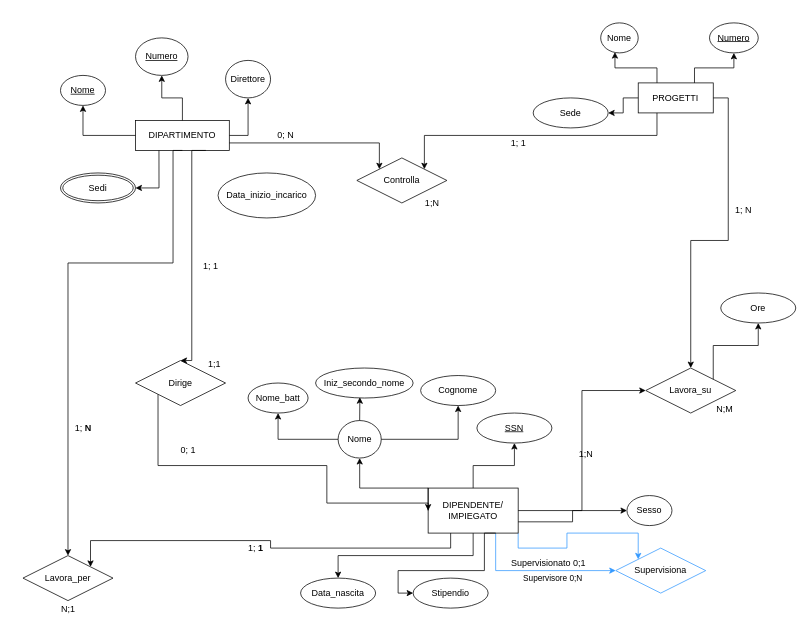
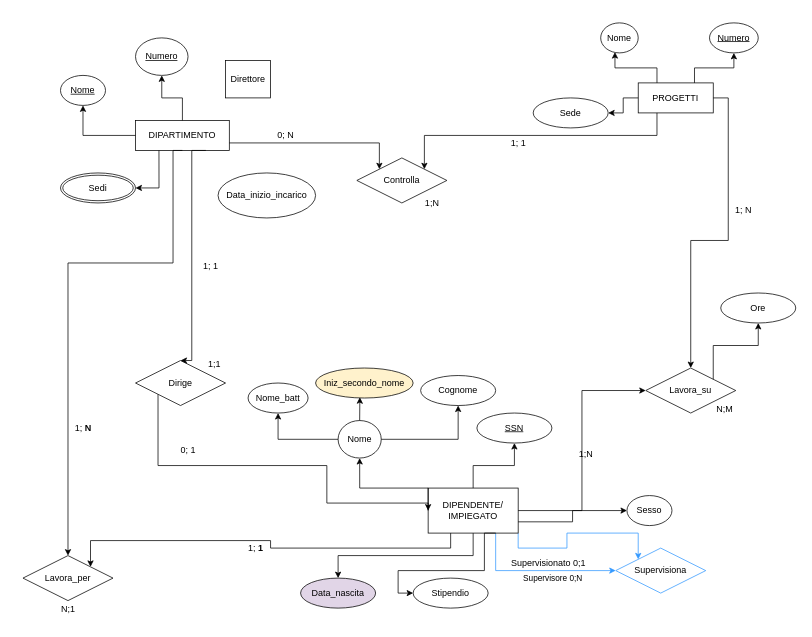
  <mxCell id="0" />
  <mxCell id="1" parent="0" />
  <mxCell id="2" value="" style="group" connectable="0" vertex="1" parent="1"><mxGeometry x="20" y="20" width="530" height="270" as="geometry" /></mxCell>
  <mxCell id="3" value="" style="group" connectable="0" vertex="1" parent="2"><mxGeometry x="60" y="30" width="360" height="240" as="geometry" /></mxCell>
  <mxCell id="4" value="DIPARTIMENTO" style="whiteSpace=wrap;html=1;align=center;" vertex="1" parent="3"><mxGeometry x="100" y="110" width="125" height="40" as="geometry" /></mxCell>
- <mxCell id="5" value="Direttore" style="ellipse;whiteSpace=wrap;html=1;align=center;" vertex="1" parent="3"><mxGeometry x="220" y="30" width="60" height="50" as="geometry" /></mxCell>
- <mxCell id="6" style="edgeStyle=orthogonalEdgeStyle;rounded=0;orthogonalLoop=1;jettySize=auto;html=1;exitX=1;exitY=0.5;exitDx=0;exitDy=0;entryX=0.5;entryY=1;entryDx=0;entryDy=0;" edge="1" parent="3" source="4" target="5"><mxGeometry relative="1" as="geometry" /></mxCell>
+ <mxCell id="5" value="Direttore" style="whiteSpace=wrap;html=1;align=center;rounded=0;" vertex="1" parent="3"><mxGeometry x="220" y="30" width="60" height="50" as="geometry" /></mxCell>
  <mxCell id="7" value="Numero" style="ellipse;whiteSpace=wrap;html=1;align=center;fontStyle=4;" vertex="1" parent="3"><mxGeometry x="100" width="70" height="50" as="geometry" /></mxCell>
  <mxCell id="8" style="edgeStyle=orthogonalEdgeStyle;rounded=0;orthogonalLoop=1;jettySize=auto;html=1;exitX=0.5;exitY=0;exitDx=0;exitDy=0;entryX=0.5;entryY=1;entryDx=0;entryDy=0;" edge="1" parent="3" source="4" target="7"><mxGeometry relative="1" as="geometry" /></mxCell>
  <mxCell id="9" value="Nome" style="ellipse;whiteSpace=wrap;html=1;align=center;fontStyle=4;" vertex="1" parent="3"><mxGeometry y="50" width="60" height="40" as="geometry" /></mxCell>
  <mxCell id="10" style="edgeStyle=orthogonalEdgeStyle;rounded=0;orthogonalLoop=1;jettySize=auto;html=1;exitX=0;exitY=0.5;exitDx=0;exitDy=0;entryX=0.5;entryY=1;entryDx=0;entryDy=0;" edge="1" parent="3" source="4" target="9"><mxGeometry relative="1" as="geometry" /></mxCell>
  <mxCell id="11" value="Sedi" style="ellipse;shape=doubleEllipse;margin=3;whiteSpace=wrap;html=1;align=center;" vertex="1" parent="3"><mxGeometry y="180" width="100" height="40" as="geometry" /></mxCell>
  <mxCell id="12" style="edgeStyle=orthogonalEdgeStyle;rounded=0;orthogonalLoop=1;jettySize=auto;html=1;exitX=0.25;exitY=1;exitDx=0;exitDy=0;entryX=1;entryY=0.5;entryDx=0;entryDy=0;" edge="1" parent="3" source="4" target="11"><mxGeometry relative="1" as="geometry" /></mxCell>
  <mxCell id="13" value="Data_inizio_incarico" style="ellipse;whiteSpace=wrap;html=1;align=center;" vertex="1" parent="3"><mxGeometry x="210" y="180" width="130" height="60" as="geometry" /></mxCell>
  <mxCell id="14" value="" style="group" connectable="0" vertex="1" parent="1"><mxGeometry x="710" y="30" width="300" height="210" as="geometry" /></mxCell>
  <mxCell id="15" value="PROGETTI" style="whiteSpace=wrap;html=1;align=center;" vertex="1" parent="14"><mxGeometry x="140" y="80" width="100" height="40" as="geometry" /></mxCell>
  <mxCell id="16" value="Nome" style="ellipse;whiteSpace=wrap;html=1;align=center;" vertex="1" parent="14"><mxGeometry x="90" width="50" height="40" as="geometry" /></mxCell>
  <mxCell id="17" style="edgeStyle=orthogonalEdgeStyle;rounded=0;orthogonalLoop=1;jettySize=auto;html=1;exitX=0.25;exitY=0;exitDx=0;exitDy=0;entryX=0.38;entryY=0.975;entryDx=0;entryDy=0;entryPerimeter=0;" edge="1" parent="14" source="15" target="16"><mxGeometry relative="1" as="geometry" /></mxCell>
  <mxCell id="18" value="Numero" style="ellipse;whiteSpace=wrap;html=1;align=center;fontStyle=4;" vertex="1" parent="14"><mxGeometry x="235" width="65" height="40" as="geometry" /></mxCell>
  <mxCell id="19" style="edgeStyle=orthogonalEdgeStyle;rounded=0;orthogonalLoop=1;jettySize=auto;html=1;exitX=0.75;exitY=0;exitDx=0;exitDy=0;entryX=0.5;entryY=1;entryDx=0;entryDy=0;" edge="1" parent="14" source="15" target="18"><mxGeometry relative="1" as="geometry" /></mxCell>
  <mxCell id="20" value="Sede" style="ellipse;whiteSpace=wrap;html=1;align=center;" vertex="1" parent="14"><mxGeometry y="100" width="100" height="40" as="geometry" /></mxCell>
  <mxCell id="21" style="edgeStyle=orthogonalEdgeStyle;rounded=0;orthogonalLoop=1;jettySize=auto;html=1;exitX=0;exitY=0.5;exitDx=0;exitDy=0;entryX=1;entryY=0.5;entryDx=0;entryDy=0;" edge="1" parent="14" source="15" target="20"><mxGeometry relative="1" as="geometry" /></mxCell>
  <mxCell id="22" value="" style="group" connectable="0" vertex="1" parent="1"><mxGeometry x="320" y="470" width="670" height="340" as="geometry" /></mxCell>
  <mxCell id="23" value="" style="group" connectable="0" vertex="1" parent="22"><mxGeometry y="20" width="670" height="320" as="geometry" /></mxCell>
  <mxCell id="24" style="edgeStyle=orthogonalEdgeStyle;rounded=0;orthogonalLoop=1;jettySize=auto;html=1;exitX=0.5;exitY=1;exitDx=0;exitDy=0;entryX=0.5;entryY=0;entryDx=0;entryDy=0;" edge="1" parent="23" source="28" target="43"><mxGeometry relative="1" as="geometry" /></mxCell>
  <mxCell id="25" style="edgeStyle=orthogonalEdgeStyle;rounded=0;orthogonalLoop=1;jettySize=auto;html=1;exitX=1;exitY=1;exitDx=0;exitDy=0;entryX=0;entryY=0;entryDx=0;entryDy=0;strokeColor=#3399FF;" edge="1" parent="23" source="28" target="49"><mxGeometry relative="1" as="geometry" /></mxCell>
  <mxCell id="26" value="Supervisore 0;N" style="edgeLabel;html=1;align=center;verticalAlign=middle;resizable=0;points=[];" connectable="0" vertex="1" parent="25"><mxGeometry x="-0.512" y="1" relative="1" as="geometry"><mxPoint x="8" y="41" as="offset" /></mxGeometry></mxCell>
  <mxCell id="27" style="edgeStyle=orthogonalEdgeStyle;rounded=0;orthogonalLoop=1;jettySize=auto;html=1;exitX=0.75;exitY=1;exitDx=0;exitDy=0;entryX=0;entryY=0.5;entryDx=0;entryDy=0;strokeColor=#3399FF;" edge="1" parent="23" source="28" target="49"><mxGeometry relative="1" as="geometry" /></mxCell>
  <mxCell id="28" value="DIPENDENTE/&lt;br&gt;IMPIEGATO" style="whiteSpace=wrap;html=1;align=center;" vertex="1" parent="23"><mxGeometry x="250" y="160" width="120" height="60" as="geometry" /></mxCell>
  <mxCell id="29" value="Nome" style="ellipse;whiteSpace=wrap;html=1;align=center;" vertex="1" parent="23"><mxGeometry x="130" y="70" width="57.5" height="50" as="geometry" /></mxCell>
  <mxCell id="30" style="edgeStyle=orthogonalEdgeStyle;rounded=0;orthogonalLoop=1;jettySize=auto;html=1;exitX=0;exitY=0.5;exitDx=0;exitDy=0;entryX=0.5;entryY=1;entryDx=0;entryDy=0;" edge="1" parent="23" source="28" target="29"><mxGeometry relative="1" as="geometry"><Array as="points"><mxPoint x="250" y="160" /><mxPoint x="159" y="160" /></Array></mxGeometry></mxCell>
  <mxCell id="31" value="Nome_batt" style="ellipse;whiteSpace=wrap;html=1;align=center;" vertex="1" parent="23"><mxGeometry x="10" y="20" width="80" height="40" as="geometry" /></mxCell>
  <mxCell id="32" style="edgeStyle=orthogonalEdgeStyle;rounded=0;orthogonalLoop=1;jettySize=auto;html=1;entryX=0.5;entryY=1;entryDx=0;entryDy=0;" edge="1" parent="23" source="29" target="31"><mxGeometry relative="1" as="geometry" /></mxCell>
- <mxCell id="33" value="Iniz_secondo_nome" style="ellipse;whiteSpace=wrap;html=1;align=center;" vertex="1" parent="23"><mxGeometry x="100" width="130" height="40" as="geometry" /></mxCell>
+ <mxCell id="33" value="Iniz_secondo_nome" style="ellipse;whiteSpace=wrap;html=1;align=center;fillColor=#fff2cc;" vertex="1" parent="23"><mxGeometry x="100" width="130" height="40" as="geometry" /></mxCell>
  <mxCell id="34" style="edgeStyle=orthogonalEdgeStyle;rounded=0;orthogonalLoop=1;jettySize=auto;html=1;exitX=0.5;exitY=0;exitDx=0;exitDy=0;entryX=0.454;entryY=0.975;entryDx=0;entryDy=0;entryPerimeter=0;" edge="1" parent="23" source="29" target="33"><mxGeometry relative="1" as="geometry" /></mxCell>
  <mxCell id="35" value="Cognome" style="ellipse;whiteSpace=wrap;html=1;align=center;" vertex="1" parent="23"><mxGeometry x="240" y="10" width="100" height="40" as="geometry" /></mxCell>
  <mxCell id="36" style="edgeStyle=orthogonalEdgeStyle;rounded=0;orthogonalLoop=1;jettySize=auto;html=1;exitX=1;exitY=0.5;exitDx=0;exitDy=0;entryX=0.5;entryY=1;entryDx=0;entryDy=0;" edge="1" parent="23" source="29" target="35"><mxGeometry relative="1" as="geometry" /></mxCell>
  <mxCell id="37" value="SSN" style="ellipse;whiteSpace=wrap;html=1;align=center;fontStyle=4;" vertex="1" parent="23"><mxGeometry x="315" y="60" width="100" height="40" as="geometry" /></mxCell>
  <mxCell id="38" style="edgeStyle=orthogonalEdgeStyle;rounded=0;orthogonalLoop=1;jettySize=auto;html=1;exitX=0.5;exitY=0;exitDx=0;exitDy=0;entryX=0.5;entryY=1;entryDx=0;entryDy=0;" edge="1" parent="23" source="28" target="37"><mxGeometry relative="1" as="geometry" /></mxCell>
  <mxCell id="39" value="Sesso" style="ellipse;whiteSpace=wrap;html=1;align=center;" vertex="1" parent="23"><mxGeometry x="515" y="170" width="60" height="40" as="geometry" /></mxCell>
  <mxCell id="40" style="edgeStyle=orthogonalEdgeStyle;rounded=0;orthogonalLoop=1;jettySize=auto;html=1;exitX=1;exitY=0.75;exitDx=0;exitDy=0;entryX=0;entryY=0.5;entryDx=0;entryDy=0;" edge="1" parent="23" source="28" target="39"><mxGeometry relative="1" as="geometry" /></mxCell>
  <mxCell id="41" value="Stipendio" style="ellipse;whiteSpace=wrap;html=1;align=center;" vertex="1" parent="23"><mxGeometry x="230" y="280" width="100" height="40" as="geometry" /></mxCell>
  <mxCell id="42" style="edgeStyle=orthogonalEdgeStyle;rounded=0;orthogonalLoop=1;jettySize=auto;html=1;exitX=0.75;exitY=1;exitDx=0;exitDy=0;entryX=0;entryY=0.5;entryDx=0;entryDy=0;" edge="1" parent="23" source="28" target="41"><mxGeometry relative="1" as="geometry"><Array as="points"><mxPoint x="325" y="220" /><mxPoint x="325" y="270" /><mxPoint x="210" y="270" /><mxPoint x="210" y="300" /></Array></mxGeometry></mxCell>
- <mxCell id="43" value="Data_nascita" style="ellipse;whiteSpace=wrap;html=1;align=center;" vertex="1" parent="23"><mxGeometry x="80" y="280" width="100" height="40" as="geometry" /></mxCell>
+ <mxCell id="43" value="Data_nascita" style="ellipse;whiteSpace=wrap;html=1;align=center;fillColor=#e1d5e7;" vertex="1" parent="23"><mxGeometry x="80" y="280" width="100" height="40" as="geometry" /></mxCell>
  <mxCell id="44" value="Lavora_su" style="shape=rhombus;perimeter=rhombusPerimeter;whiteSpace=wrap;html=1;align=center;" vertex="1" parent="23"><mxGeometry x="540" width="120" height="60" as="geometry" /></mxCell>
  <mxCell id="45" style="edgeStyle=orthogonalEdgeStyle;rounded=0;orthogonalLoop=1;jettySize=auto;html=1;entryX=0;entryY=0.5;entryDx=0;entryDy=0;" edge="1" parent="23" source="28" target="44"><mxGeometry relative="1" as="geometry" /></mxCell>
  <mxCell id="46" value="1; &lt;b&gt;1&lt;/b&gt;" style="text;html=1;align=center;verticalAlign=middle;resizable=0;points=[];autosize=1;strokeColor=none;fillColor=none;" vertex="1" parent="23"><mxGeometry y="225" width="40" height="30" as="geometry" /></mxCell>
  <mxCell id="47" value="1;N" style="text;html=1;align=center;verticalAlign=middle;resizable=0;points=[];autosize=1;strokeColor=none;fillColor=none;" vertex="1" parent="23"><mxGeometry x="440" y="100" width="40" height="30" as="geometry" /></mxCell>
  <mxCell id="48" value="N;M" style="text;html=1;align=center;verticalAlign=middle;resizable=0;points=[];autosize=1;strokeColor=none;fillColor=none;" vertex="1" parent="23"><mxGeometry x="620" y="40" width="50" height="30" as="geometry" /></mxCell>
  <mxCell id="49" value="Supervisiona" style="shape=rhombus;perimeter=rhombusPerimeter;whiteSpace=wrap;html=1;align=center;strokeColor=#3399FF;" vertex="1" parent="23"><mxGeometry x="500" y="240" width="120" height="60" as="geometry" /></mxCell>
  <mxCell id="50" value="Lavora_per" style="shape=rhombus;perimeter=rhombusPerimeter;whiteSpace=wrap;html=1;align=center;" vertex="1" parent="1"><mxGeometry x="30" y="740" width="120" height="60" as="geometry" /></mxCell>
  <mxCell id="51" style="edgeStyle=orthogonalEdgeStyle;rounded=0;orthogonalLoop=1;jettySize=auto;html=1;exitX=0.25;exitY=1;exitDx=0;exitDy=0;entryX=1;entryY=0;entryDx=0;entryDy=0;" edge="1" parent="1" source="28" target="50"><mxGeometry relative="1" as="geometry" /></mxCell>
  <mxCell id="52" value="Ore" style="ellipse;whiteSpace=wrap;html=1;align=center;" vertex="1" parent="1"><mxGeometry x="960" y="390" width="100" height="40" as="geometry" /></mxCell>
  <mxCell id="53" style="edgeStyle=orthogonalEdgeStyle;rounded=0;orthogonalLoop=1;jettySize=auto;html=1;exitX=1;exitY=0.5;exitDx=0;exitDy=0;entryX=0.5;entryY=0;entryDx=0;entryDy=0;" edge="1" parent="1" source="15" target="44"><mxGeometry relative="1" as="geometry" /></mxCell>
  <mxCell id="54" style="edgeStyle=orthogonalEdgeStyle;rounded=0;orthogonalLoop=1;jettySize=auto;html=1;exitX=1;exitY=0;exitDx=0;exitDy=0;entryX=0.5;entryY=1;entryDx=0;entryDy=0;" edge="1" parent="1" source="44" target="52"><mxGeometry relative="1" as="geometry" /></mxCell>
  <mxCell id="55" style="edgeStyle=orthogonalEdgeStyle;rounded=0;orthogonalLoop=1;jettySize=auto;html=1;exitX=0.25;exitY=1;exitDx=0;exitDy=0;entryX=1;entryY=0;entryDx=0;entryDy=0;" edge="1" parent="1" source="15" target="60"><mxGeometry relative="1" as="geometry" /></mxCell>
  <mxCell id="56" style="edgeStyle=orthogonalEdgeStyle;rounded=0;orthogonalLoop=1;jettySize=auto;html=1;exitX=0.25;exitY=0.75;exitDx=0;exitDy=0;entryX=0;entryY=0.5;entryDx=0;entryDy=0;exitPerimeter=0;" edge="1" parent="1" source="57" target="28"><mxGeometry relative="1" as="geometry"><Array as="points"><mxPoint x="210" y="620" /><mxPoint x="435" y="620" /><mxPoint x="435" y="670" /></Array></mxGeometry></mxCell>
  <mxCell id="57" value="Dirige" style="shape=rhombus;perimeter=rhombusPerimeter;whiteSpace=wrap;html=1;align=center;" vertex="1" parent="1"><mxGeometry x="180" y="480" width="120" height="60" as="geometry" /></mxCell>
  <mxCell id="58" style="edgeStyle=orthogonalEdgeStyle;rounded=0;orthogonalLoop=1;jettySize=auto;html=1;exitX=0.75;exitY=1;exitDx=0;exitDy=0;entryX=0.5;entryY=0;entryDx=0;entryDy=0;" edge="1" parent="1" source="4" target="57"><mxGeometry relative="1" as="geometry"><mxPoint x="240" y="380" as="targetPoint" /><Array as="points"><mxPoint x="255" y="480" /></Array></mxGeometry></mxCell>
  <mxCell id="59" style="edgeStyle=orthogonalEdgeStyle;rounded=0;orthogonalLoop=1;jettySize=auto;html=1;exitX=0.5;exitY=1;exitDx=0;exitDy=0;entryX=0.5;entryY=0;entryDx=0;entryDy=0;" edge="1" parent="1" source="4" target="50"><mxGeometry relative="1" as="geometry"><Array as="points"><mxPoint x="230" y="350" /><mxPoint x="90" y="350" /></Array></mxGeometry></mxCell>
  <mxCell id="60" value="Controlla" style="shape=rhombus;perimeter=rhombusPerimeter;whiteSpace=wrap;html=1;align=center;" vertex="1" parent="1"><mxGeometry x="475" y="210" width="120" height="60" as="geometry" /></mxCell>
  <mxCell id="61" style="edgeStyle=orthogonalEdgeStyle;rounded=0;orthogonalLoop=1;jettySize=auto;html=1;exitX=1;exitY=0.75;exitDx=0;exitDy=0;entryX=0;entryY=0;entryDx=0;entryDy=0;" edge="1" parent="1" source="4" target="60"><mxGeometry relative="1" as="geometry" /></mxCell>
  <mxCell id="62" value="1; &lt;b&gt;N&lt;/b&gt;" style="text;html=1;align=center;verticalAlign=middle;resizable=0;points=[];autosize=1;strokeColor=none;fillColor=none;" vertex="1" parent="1"><mxGeometry x="85" y="555" width="50" height="30" as="geometry" /></mxCell>
  <mxCell id="63" value="1; N" style="text;html=1;align=center;verticalAlign=middle;resizable=0;points=[];autosize=1;strokeColor=none;fillColor=none;" vertex="1" parent="1"><mxGeometry x="965" y="265" width="50" height="30" as="geometry" /></mxCell>
  <mxCell id="64" value="0; N" style="text;html=1;align=center;verticalAlign=middle;resizable=0;points=[];autosize=1;strokeColor=none;fillColor=none;" vertex="1" parent="1"><mxGeometry x="355" y="165" width="50" height="30" as="geometry" /></mxCell>
  <mxCell id="65" value="1; 1" style="text;html=1;align=center;verticalAlign=middle;resizable=0;points=[];autosize=1;strokeColor=none;fillColor=none;" vertex="1" parent="1"><mxGeometry x="670" y="175" width="40" height="30" as="geometry" /></mxCell>
  <mxCell id="66" value="0; 1" style="text;html=1;align=center;verticalAlign=middle;resizable=0;points=[];autosize=1;strokeColor=none;fillColor=none;" vertex="1" parent="1"><mxGeometry x="230" y="585" width="40" height="30" as="geometry" /></mxCell>
  <mxCell id="67" value="1; 1" style="text;html=1;align=center;verticalAlign=middle;resizable=0;points=[];autosize=1;strokeColor=none;fillColor=none;" vertex="1" parent="1"><mxGeometry x="260" y="340" width="40" height="30" as="geometry" /></mxCell>
  <mxCell id="68" value="N;1" style="text;html=1;align=center;verticalAlign=middle;resizable=0;points=[];autosize=1;strokeColor=none;fillColor=none;" vertex="1" parent="1"><mxGeometry x="70" y="797" width="40" height="30" as="geometry" /></mxCell>
  <mxCell id="69" value="1;N" style="text;html=1;align=center;verticalAlign=middle;resizable=0;points=[];autosize=1;strokeColor=none;fillColor=none;" vertex="1" parent="1"><mxGeometry x="555" y="255" width="40" height="30" as="geometry" /></mxCell>
  <mxCell id="70" value="1;1" style="text;html=1;align=center;verticalAlign=middle;resizable=0;points=[];autosize=1;strokeColor=none;fillColor=none;" vertex="1" parent="1"><mxGeometry x="265" y="470" width="40" height="30" as="geometry" /></mxCell>
  <mxCell id="71" value="Supervisionato 0;1" style="text;html=1;align=center;verticalAlign=middle;resizable=0;points=[];autosize=1;strokeColor=none;fillColor=none;" vertex="1" parent="1"><mxGeometry x="670" y="735" width="120" height="30" as="geometry" /></mxCell>
